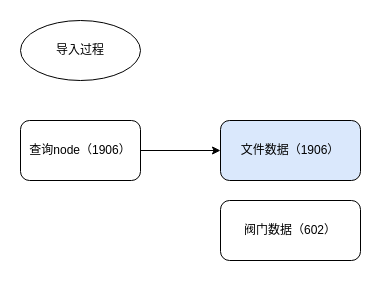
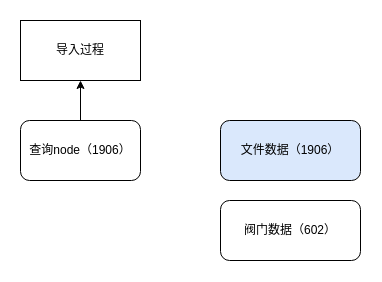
  <mxCell id="0" />
  <mxCell id="1" parent="0" />
- <mxCell id="2" value="导入过程" style="ellipse;whiteSpace=wrap;html=1;" vertex="1" parent="1"><mxGeometry x="20" y="20" width="120" height="60" as="geometry" /></mxCell>
- <mxCell id="3" value="" style="edgeStyle=orthogonalEdgeStyle;rounded=0;orthogonalLoop=1;jettySize=auto;html=1;" edge="1" parent="1" source="4" target="5"><mxGeometry relative="1" as="geometry" /></mxCell>
+ <mxCell id="2" value="导入过程" style="rounded=0;whiteSpace=wrap;html=1;" vertex="1" parent="1"><mxGeometry x="20" y="20" width="120" height="60" as="geometry" /></mxCell>
+ <mxCell id="3" value="" style="edgeStyle=orthogonalEdgeStyle;rounded=0;orthogonalLoop=1;jettySize=auto;html=1;" edge="1" parent="1" source="4" target="2"><mxGeometry relative="1" as="geometry" /></mxCell>
  <mxCell id="4" value="查询node（1906）" style="rounded=1;whiteSpace=wrap;html=1;" vertex="1" parent="1"><mxGeometry x="20" y="120" width="120" height="60" as="geometry" /></mxCell>
  <mxCell id="5" value="文件数据（1906）" style="whiteSpace=wrap;html=1;rounded=1;fillColor=#dae8fc;" vertex="1" parent="1"><mxGeometry x="220" y="120" width="140" height="60" as="geometry" /></mxCell>
  <mxCell id="6" value="阀门数据（602）" style="whiteSpace=wrap;html=1;rounded=1;" vertex="1" parent="1"><mxGeometry x="220" y="200" width="140" height="60" as="geometry" /></mxCell>
